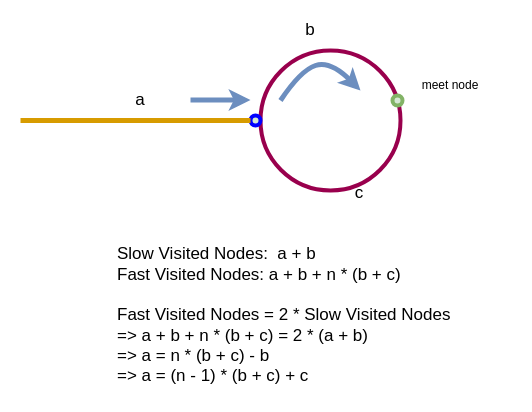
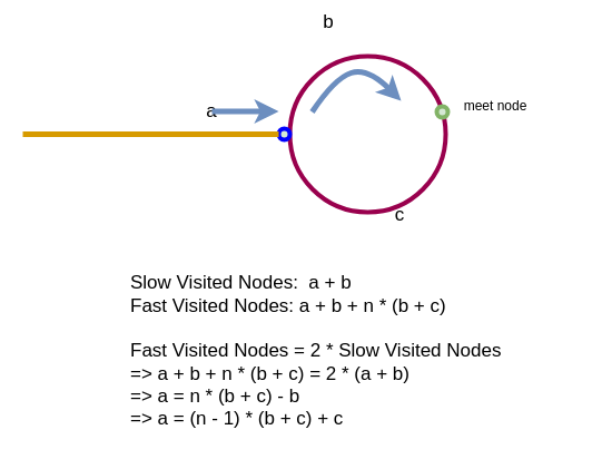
  <mxCell id="0" />
  <mxCell id="1" parent="0" />
  <mxCell id="2" value="" style="endArrow=none;html=1;strokeWidth=5;fillColor=#ffe6cc;strokeColor=#d79b00;" edge="1" parent="1" source="11"><mxGeometry width="50" height="50" relative="1" as="geometry"><mxPoint x="20" y="120" as="sourcePoint" /><mxPoint x="260" y="120" as="targetPoint" /></mxGeometry></mxCell>
  <mxCell id="3" value="" style="ellipse;whiteSpace=wrap;html=1;aspect=fixed;strokeWidth=4;strokeColor=#99004D;" vertex="1" parent="1"><mxGeometry x="260" y="50" width="140" height="140" as="geometry" /></mxCell>
- <mxCell id="4" value="&lt;font style=&quot;font-size: 17px&quot;&gt;a&lt;/font&gt;" style="text;html=1;strokeColor=none;fillColor=none;align=center;verticalAlign=middle;whiteSpace=wrap;rounded=0;" vertex="1" parent="1"><mxGeometry x="120" y="90" width="40" height="20" as="geometry" /></mxCell>
- <mxCell id="5" value="&lt;font style=&quot;font-size: 17px&quot;&gt;b&lt;/font&gt;" style="text;html=1;strokeColor=none;fillColor=none;align=center;verticalAlign=middle;whiteSpace=wrap;rounded=0;" vertex="1" parent="1"><mxGeometry x="290" y="20" width="40" height="20" as="geometry" /></mxCell>
+ <mxCell id="4" value="&lt;font style=&quot;font-size: 17px&quot;&gt;a&lt;/font&gt;" style="text;html=1;strokeColor=none;fillColor=none;align=center;verticalAlign=middle;whiteSpace=wrap;rounded=0;" vertex="1" parent="1"><mxGeometry x="170" y="90" width="40" height="20" as="geometry" /></mxCell>
+ <mxCell id="5" value="&lt;font style=&quot;font-size: 17px&quot;&gt;b&lt;/font&gt;" style="text;html=1;strokeColor=none;fillColor=none;align=center;verticalAlign=middle;whiteSpace=wrap;rounded=0;" vertex="1" parent="1"><mxGeometry x="275" y="10" width="40" height="20" as="geometry" /></mxCell>
  <mxCell id="6" style="edgeStyle=none;rounded=0;orthogonalLoop=1;jettySize=auto;html=1;exitX=0.5;exitY=0;exitDx=0;exitDy=0;strokeWidth=5;" edge="1" parent="1" source="5" target="5"><mxGeometry relative="1" as="geometry" /></mxCell>
  <mxCell id="7" value="&lt;font style=&quot;font-size: 17px&quot;&gt;c&lt;/font&gt;" style="text;html=1;strokeColor=none;fillColor=none;align=center;verticalAlign=middle;whiteSpace=wrap;rounded=0;" vertex="1" parent="1"><mxGeometry x="339" y="183" width="40" height="20" as="geometry" /></mxCell>
  <mxCell id="8" value="&lt;font style=&quot;font-size: 17px&quot;&gt;Slow Visited Nodes:&amp;nbsp; a + b&lt;br&gt;Fast Visited Nodes: a + b + n * (b + c)&lt;br&gt;&lt;br&gt;Fast Visited Nodes = 2 * Slow Visited Nodes&lt;br&gt;=&amp;gt; a + b + n * (b + c) = 2 * (a + b)&lt;br&gt;=&amp;gt; a = n * (b + c) - b&lt;br&gt;=&amp;gt; a = (n - 1) * (b + c) + c&lt;br&gt;&lt;/font&gt;" style="text;html=1;strokeColor=none;fillColor=none;align=left;verticalAlign=middle;whiteSpace=wrap;rounded=0;strokeWidth=5;" vertex="1" parent="1"><mxGeometry x="115" y="240" width="395" height="150" as="geometry" /></mxCell>
  <mxCell id="9" value="" style="curved=1;endArrow=classic;html=1;strokeWidth=5;fillColor=#dae8fc;strokeColor=#6c8ebf;" edge="1" parent="1"><mxGeometry width="50" height="50" relative="1" as="geometry"><mxPoint x="280" y="100" as="sourcePoint" /><mxPoint x="360" y="90" as="targetPoint" /><Array as="points"><mxPoint x="300" y="70" /><mxPoint x="330" y="60" /></Array></mxGeometry></mxCell>
  <mxCell id="10" value="" style="endArrow=classic;html=1;strokeWidth=5;fillColor=#dae8fc;strokeColor=#6c8ebf;" edge="1" parent="1"><mxGeometry width="50" height="50" relative="1" as="geometry"><mxPoint x="190" y="99.5" as="sourcePoint" /><mxPoint x="250" y="99.5" as="targetPoint" /></mxGeometry></mxCell>
  <mxCell id="11" value="" style="ellipse;whiteSpace=wrap;html=1;aspect=fixed;strokeColor=#0000FF;strokeWidth=4;fillColor=#d5e8d4;" vertex="1" parent="1"><mxGeometry x="250" y="115" width="10" height="10" as="geometry" /></mxCell>
  <mxCell id="12" value="" style="endArrow=none;html=1;strokeWidth=5;fillColor=#ffe6cc;strokeColor=#d79b00;" edge="1" parent="1" target="11"><mxGeometry width="50" height="50" relative="1" as="geometry"><mxPoint x="20" y="120" as="sourcePoint" /><mxPoint x="260" y="120" as="targetPoint" /><Array as="points"><mxPoint x="190" y="120" /></Array></mxGeometry></mxCell>
  <mxCell id="13" value="" style="ellipse;whiteSpace=wrap;html=1;aspect=fixed;strokeColor=#82b366;strokeWidth=4;fillColor=#d5e8d4;" vertex="1" parent="1"><mxGeometry x="392" y="95" width="10" height="10" as="geometry" /></mxCell>
- <mxCell id="14" value="meet node" style="text;html=1;strokeColor=none;fillColor=none;align=center;verticalAlign=middle;whiteSpace=wrap;rounded=0;" vertex="1" parent="1"><mxGeometry x="415" y="75" width="70" height="20" as="geometry" /></mxCell>
+ <mxCell id="14" value="meet node" style="text;html=1;strokeColor=none;fillColor=none;align=center;verticalAlign=middle;whiteSpace=wrap;rounded=0;" vertex="1" parent="1"><mxGeometry x="410" y="85" width="70" height="20" as="geometry" /></mxCell>
